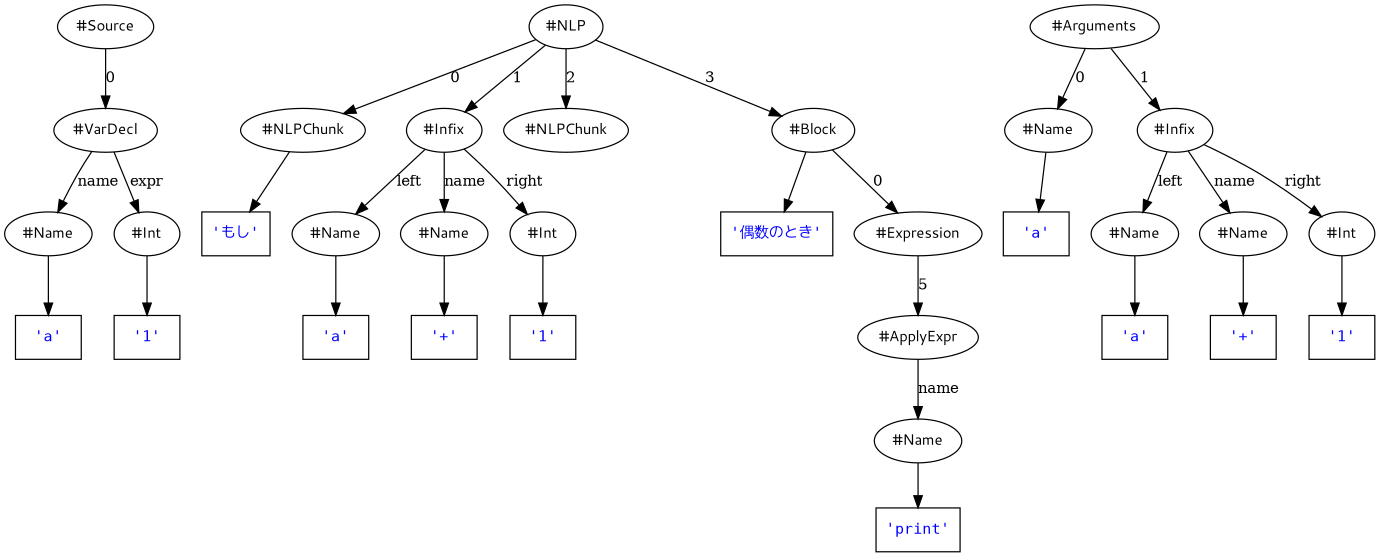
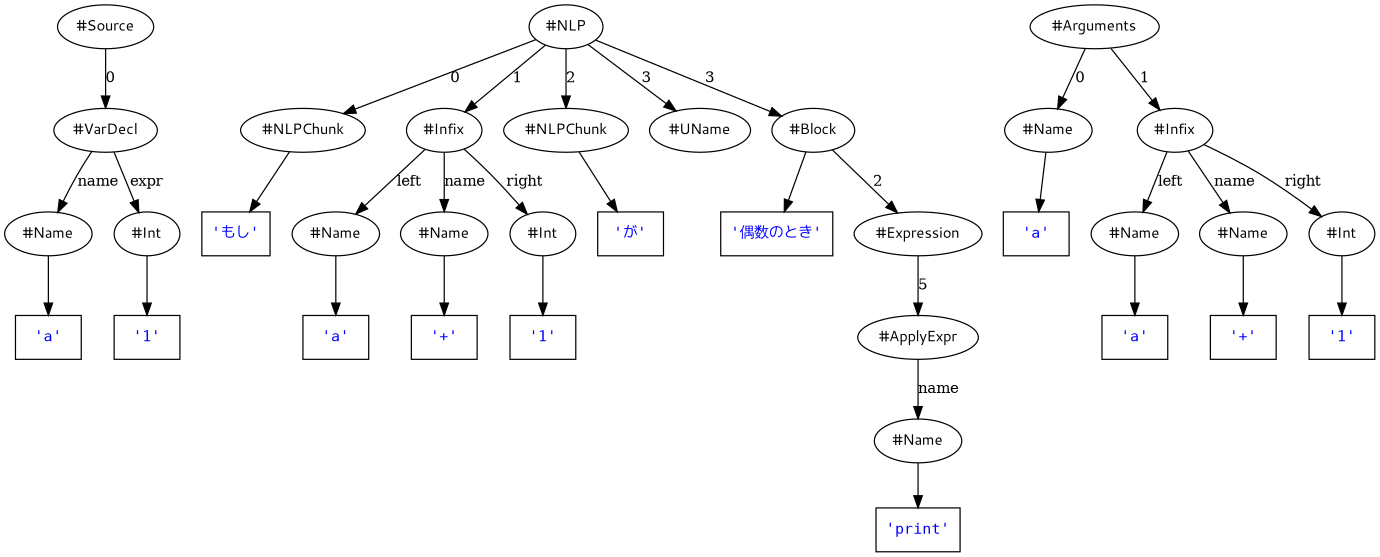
  digraph {
    node [fontname="Meiryo UI" fontsize=12]
    edge [fontsize=12]
    n1 [label="#Source"]
    n2 [label="#VarDecl"]
    n3 [label="#Name"]
    n4 [label="#Int"]
    n5 [label="#NLP"]
    n6 [label="#NLPChunk"]
    n7 [label="#Infix"]
    n8 [label="#NLPChunk"]
+   n9 [label="#UName"]
    n10 [label="#Block"]
    n11 [fontcolor=blue fontname=monospace label="'a'" shape=rectangle]
    n12 [fontcolor=blue fontname=monospace label="'1'" shape=rectangle]
    n13 [fontcolor=blue fontname=monospace label="'もし'" shape=rectangle]
    n14 [label="#Name"]
    n15 [label="#Name"]
    n16 [label="#Int"]
+   n17 [fontcolor=blue fontname=monospace label="'が'" shape=rectangle]
    n18 [fontcolor=blue fontname=monospace label="'偶数のとき'" shape=rectangle]
    n19 [label="#Expression"]
    n20 [fontcolor=blue fontname=monospace label="'a'" shape=rectangle]
    n21 [fontcolor=blue fontname=monospace label="'+'" shape=rectangle]
    n22 [fontcolor=blue fontname=monospace label="'1'" shape=rectangle]
    n23 [label="#ApplyExpr"]
    n24 [label="#Name"]
    n25 [fontcolor=blue fontname=monospace label="'print'" shape=rectangle]
    n26 [label="#Arguments"]
    n27 [label="#Name"]
    n28 [label="#Infix"]
    n29 [fontcolor=blue fontname=monospace label="'a'" shape=rectangle]
    n30 [label="#Name"]
    n31 [label="#Name"]
    n32 [label="#Int"]
    n33 [fontcolor=blue fontname=monospace label="'a'" shape=rectangle]
    n34 [fontcolor=blue fontname=monospace label="'+'" shape=rectangle]
    n35 [fontcolor=blue fontname=monospace label="'1'" shape=rectangle]
    n1 -> n2 [label=0]
    n2 -> n3 [label=name]
    n2 -> n4 [label=expr]
    n3 -> n11 [fontsize=""]
    n4 -> n12 [fontsize=""]
    n5 -> n6 [label=0]
    n5 -> n7 [label=1]
    n5 -> n8 [label=2]
+   n5 -> n9 [label=3]
    n5 -> n10 [label=3]
    n6 -> n13 [fontsize=""]
    n7 -> n14 [label=left]
    n7 -> n15 [label=name]
    n7 -> n16 [label=right]
+   n8 -> n17 [fontsize=""]
    n10 -> n18 [fontsize=""]
-   n10 -> n19 [label=0]
+   n10 -> n19 [label=2]
    n14 -> n20 [fontsize=""]
    n15 -> n21 [fontsize=""]
    n16 -> n22 [fontsize=""]
    n19 -> n23 [label=5]
    n23 -> n24 [label=name]
    n24 -> n25 [fontsize=""]
    n26 -> n27 [label=0]
    n26 -> n28 [label=1]
    n27 -> n29 [fontsize=""]
    n28 -> n30 [label=left]
    n28 -> n31 [label=name]
    n28 -> n32 [label=right]
    n30 -> n33 [fontsize=""]
    n31 -> n34 [fontsize=""]
    n32 -> n35 [fontsize=""]
  }
